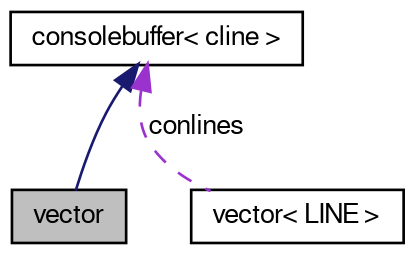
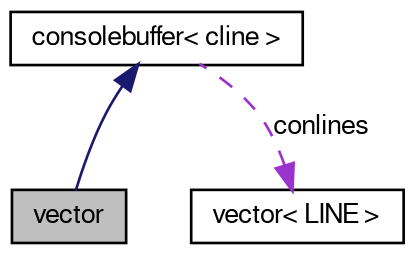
  digraph {
    node [color=black fillcolor=white fontname=FreeSans fontsize=10 shape=record style=filled]
    edge [dir=back fontname=FreeSans fontsize=10 labelfontname=FreeSans labelfontsize=10]
    n1 [fillcolor=grey75 fontcolor=black height=0.2 label=vector width=0.4]
    n2 [height=0.2 label="consolebuffer\< cline \>" width=0.4]
    n3 [height=0.2 label="vector\< LINE \>" width=0.4]
    n2 -> n1 [color=midnightblue style=solid]
-   n2 -> n3 [color=darkorchid3 label=conlines style=dashed]
+   n3 -> n2 [color=darkorchid3 label=conlines style=dashed]
  }
